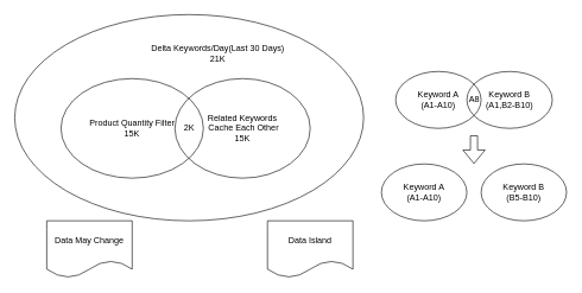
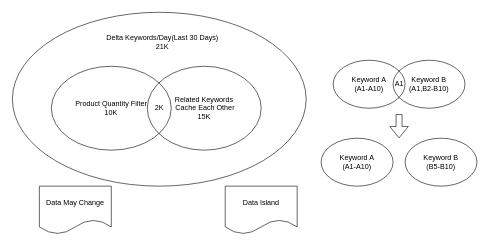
  <mxCell id="0" />
  <mxCell id="1" parent="0" />
  <mxCell id="2" value="" style="ellipse;whiteSpace=wrap;html=1;fillColor=none;" vertex="1" parent="1"><mxGeometry x="20" y="20" width="490" height="290" as="geometry" /></mxCell>
- <mxCell id="3" value="&lt;div&gt;Product Quantity Filter&lt;/div&gt;15K" style="ellipse;whiteSpace=wrap;html=1;fillColor=none;" vertex="1" parent="1"><mxGeometry x="85" y="110" width="200" height="140" as="geometry" /></mxCell>
+ <mxCell id="3" value="&lt;div&gt;Product Quantity Filter&lt;/div&gt;10K" style="ellipse;whiteSpace=wrap;html=1;fillColor=none;" vertex="1" parent="1"><mxGeometry x="85" y="110" width="200" height="140" as="geometry" /></mxCell>
  <mxCell id="4" value="&lt;div&gt;Related Keywords&lt;/div&gt;&lt;div&gt;&amp;nbsp;Cache Each Other&lt;/div&gt;15K" style="ellipse;whiteSpace=wrap;html=1;fillColor=none;" vertex="1" parent="1"><mxGeometry x="245" y="110" width="190" height="140" as="geometry" /></mxCell>
  <mxCell id="5" value="2K" style="text;html=1;align=center;verticalAlign=middle;resizable=0;points=[];autosize=1;strokeColor=none;fillColor=none;" vertex="1" parent="1"><mxGeometry x="245" y="165" width="40" height="30" as="geometry" /></mxCell>
- <mxCell id="6" value="Delta Keywords/Day(Last 30 Days&lt;span style=&quot;background-color: initial;&quot;&gt;)&lt;/span&gt;&lt;div&gt;&lt;span style=&quot;background-color: initial;&quot;&gt;21K&lt;/span&gt;&lt;/div&gt;" style="text;html=1;align=center;verticalAlign=middle;resizable=0;points=[];autosize=1;strokeColor=none;fillColor=none;" vertex="1" parent="1"><mxGeometry x="200" y="55" width="210" height="40" as="geometry" /></mxCell>
+ <mxCell id="6" value="Delta Keywords/Day(Last 30 Days&lt;span style=&quot;background-color: initial;&quot;&gt;)&lt;/span&gt;&lt;div&gt;&lt;span style=&quot;background-color: initial;&quot;&gt;21K&lt;/span&gt;&lt;/div&gt;" style="text;html=1;align=center;verticalAlign=middle;resizable=0;points=[];autosize=1;strokeColor=none;fillColor=none;" vertex="1" parent="1"><mxGeometry x="165" y="50" width="210" height="40" as="geometry" /></mxCell>
  <mxCell id="7" value="Data May Change" style="shape=document;whiteSpace=wrap;html=1;boundedLbl=1;" vertex="1" parent="1"><mxGeometry x="65" y="310" width="120" height="80" as="geometry" /></mxCell>
  <mxCell id="8" value="Data Island" style="shape=document;whiteSpace=wrap;html=1;boundedLbl=1;" vertex="1" parent="1"><mxGeometry x="375" y="310" width="120" height="80" as="geometry" /></mxCell>
  <mxCell id="9" value="Keyword A&lt;div&gt;(A1-A10)&lt;/div&gt;" style="ellipse;whiteSpace=wrap;html=1;fillColor=none;" vertex="1" parent="1"><mxGeometry x="555" y="100" width="120" height="80" as="geometry" /></mxCell>
  <mxCell id="10" value="Keyword B&lt;div&gt;(A1,B2-B10)&lt;/div&gt;" style="ellipse;whiteSpace=wrap;html=1;fillColor=none;" vertex="1" parent="1"><mxGeometry x="655" y="100" width="120" height="80" as="geometry" /></mxCell>
- <mxCell id="11" value="A8" style="text;html=1;align=center;verticalAlign=middle;resizable=0;points=[];autosize=1;strokeColor=none;fillColor=none;" vertex="1" parent="1"><mxGeometry x="645" y="125" width="40" height="30" as="geometry" /></mxCell>
+ <mxCell id="11" value="A1" style="text;html=1;align=center;verticalAlign=middle;resizable=0;points=[];autosize=1;strokeColor=none;fillColor=none;" vertex="1" parent="1"><mxGeometry x="645" y="125" width="40" height="30" as="geometry" /></mxCell>
  <mxCell id="12" value="Keyword A&lt;div&gt;(A1-A10)&lt;/div&gt;" style="ellipse;whiteSpace=wrap;html=1;fillColor=none;" vertex="1" parent="1"><mxGeometry x="535" y="230" width="120" height="80" as="geometry" /></mxCell>
  <mxCell id="13" value="Keyword B&lt;div&gt;(B5-B10)&lt;/div&gt;" style="ellipse;whiteSpace=wrap;html=1;fillColor=none;" vertex="1" parent="1"><mxGeometry x="675" y="230" width="120" height="80" as="geometry" /></mxCell>
  <mxCell id="14" value="" style="shape=flexArrow;endArrow=classic;html=1;rounded=0;" edge="1" parent="1"><mxGeometry width="50" height="50" relative="1" as="geometry"><mxPoint x="665" y="190" as="sourcePoint" /><mxPoint x="665" y="230" as="targetPoint" /></mxGeometry></mxCell>
